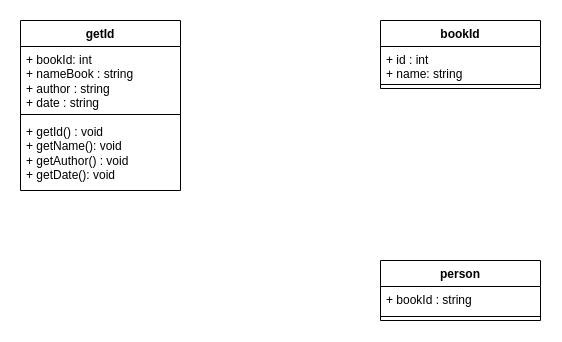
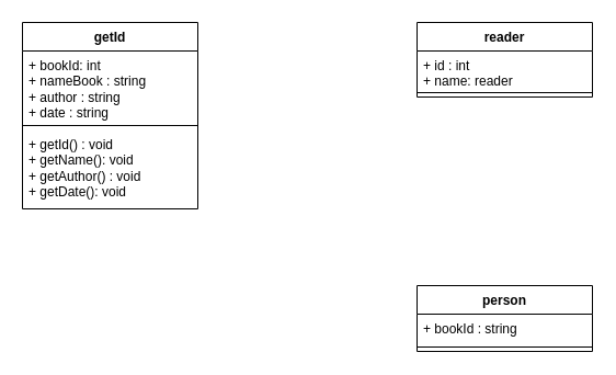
  <mxCell id="0" />
  <mxCell id="1" parent="0" />
  <mxCell id="2" value="getId" style="swimlane;fontStyle=1;align=center;verticalAlign=top;childLayout=stackLayout;horizontal=1;startSize=26;horizontalStack=0;resizeParent=1;resizeParentMax=0;resizeLast=0;collapsible=1;marginBottom=0;whiteSpace=wrap;html=1;" vertex="1" parent="1"><mxGeometry x="20" y="20" width="160" height="170" as="geometry" /></mxCell>
  <mxCell id="3" value="+ bookId: int&lt;div&gt;+ nameBook : string&lt;/div&gt;&lt;div&gt;+ author : string&lt;/div&gt;&lt;div&gt;+ date : string&lt;/div&gt;" style="text;strokeColor=none;fillColor=none;align=left;verticalAlign=top;spacingLeft=4;spacingRight=4;overflow=hidden;rotatable=0;points=[[0,0.5],[1,0.5]];portConstraint=eastwest;whiteSpace=wrap;html=1;" vertex="1" parent="2"><mxGeometry y="26" width="160" height="64" as="geometry" /></mxCell>
  <mxCell id="4" value="" style="line;strokeWidth=1;fillColor=none;align=left;verticalAlign=middle;spacingTop=-1;spacingLeft=3;spacingRight=3;rotatable=0;labelPosition=right;points=[];portConstraint=eastwest;strokeColor=inherit;" vertex="1" parent="2"><mxGeometry y="90" width="160" height="8" as="geometry" /></mxCell>
  <mxCell id="5" value="+ getId() : void&lt;div&gt;+ getName(): void&lt;/div&gt;&lt;div&gt;+ getAuthor() : void&lt;/div&gt;&lt;div&gt;+ getDate(): void&lt;/div&gt;" style="text;strokeColor=none;fillColor=none;align=left;verticalAlign=top;spacingLeft=4;spacingRight=4;overflow=hidden;rotatable=0;points=[[0,0.5],[1,0.5]];portConstraint=eastwest;whiteSpace=wrap;html=1;" vertex="1" parent="2"><mxGeometry y="98" width="160" height="72" as="geometry" /></mxCell>
  <mxCell id="6" value="person" style="swimlane;fontStyle=1;align=center;verticalAlign=top;childLayout=stackLayout;horizontal=1;startSize=26;horizontalStack=0;resizeParent=1;resizeParentMax=0;resizeLast=0;collapsible=1;marginBottom=0;whiteSpace=wrap;html=1;" vertex="1" parent="1"><mxGeometry x="380" y="260" width="160" height="60" as="geometry" /></mxCell>
  <mxCell id="7" value="+ bookId : string" style="text;strokeColor=none;fillColor=none;align=left;verticalAlign=top;spacingLeft=4;spacingRight=4;overflow=hidden;rotatable=0;points=[[0,0.5],[1,0.5]];portConstraint=eastwest;whiteSpace=wrap;html=1;" vertex="1" parent="6"><mxGeometry y="26" width="160" height="26" as="geometry" /></mxCell>
  <mxCell id="8" value="" style="line;strokeWidth=1;fillColor=none;align=left;verticalAlign=middle;spacingTop=-1;spacingLeft=3;spacingRight=3;rotatable=0;labelPosition=right;points=[];portConstraint=eastwest;strokeColor=inherit;" vertex="1" parent="6"><mxGeometry y="52" width="160" height="8" as="geometry" /></mxCell>
- <mxCell id="9" value="bookId" style="swimlane;fontStyle=1;align=center;verticalAlign=top;childLayout=stackLayout;horizontal=1;startSize=26;horizontalStack=0;resizeParent=1;resizeParentMax=0;resizeLast=0;collapsible=1;marginBottom=0;whiteSpace=wrap;html=1;" vertex="1" parent="1"><mxGeometry x="380" y="20" width="160" height="68" as="geometry" /></mxCell>
- <mxCell id="10" value="+ id : int&lt;div&gt;+ name: string&lt;/div&gt;" style="text;strokeColor=none;fillColor=none;align=left;verticalAlign=top;spacingLeft=4;spacingRight=4;overflow=hidden;rotatable=0;points=[[0,0.5],[1,0.5]];portConstraint=eastwest;whiteSpace=wrap;html=1;" vertex="1" parent="9"><mxGeometry y="26" width="160" height="34" as="geometry" /></mxCell>
+ <mxCell id="9" value="reader" style="swimlane;fontStyle=1;align=center;verticalAlign=top;childLayout=stackLayout;horizontal=1;startSize=26;horizontalStack=0;resizeParent=1;resizeParentMax=0;resizeLast=0;collapsible=1;marginBottom=0;whiteSpace=wrap;html=1;" vertex="1" parent="1"><mxGeometry x="380" y="20" width="160" height="68" as="geometry" /></mxCell>
+ <mxCell id="10" value="+ id : int&lt;div&gt;+ name: reader&lt;/div&gt;" style="text;strokeColor=none;fillColor=none;align=left;verticalAlign=top;spacingLeft=4;spacingRight=4;overflow=hidden;rotatable=0;points=[[0,0.5],[1,0.5]];portConstraint=eastwest;whiteSpace=wrap;html=1;" vertex="1" parent="9"><mxGeometry y="26" width="160" height="34" as="geometry" /></mxCell>
  <mxCell id="11" value="" style="line;strokeWidth=1;fillColor=none;align=left;verticalAlign=middle;spacingTop=-1;spacingLeft=3;spacingRight=3;rotatable=0;labelPosition=right;points=[];portConstraint=eastwest;strokeColor=inherit;" vertex="1" parent="9"><mxGeometry y="60" width="160" height="8" as="geometry" /></mxCell>
